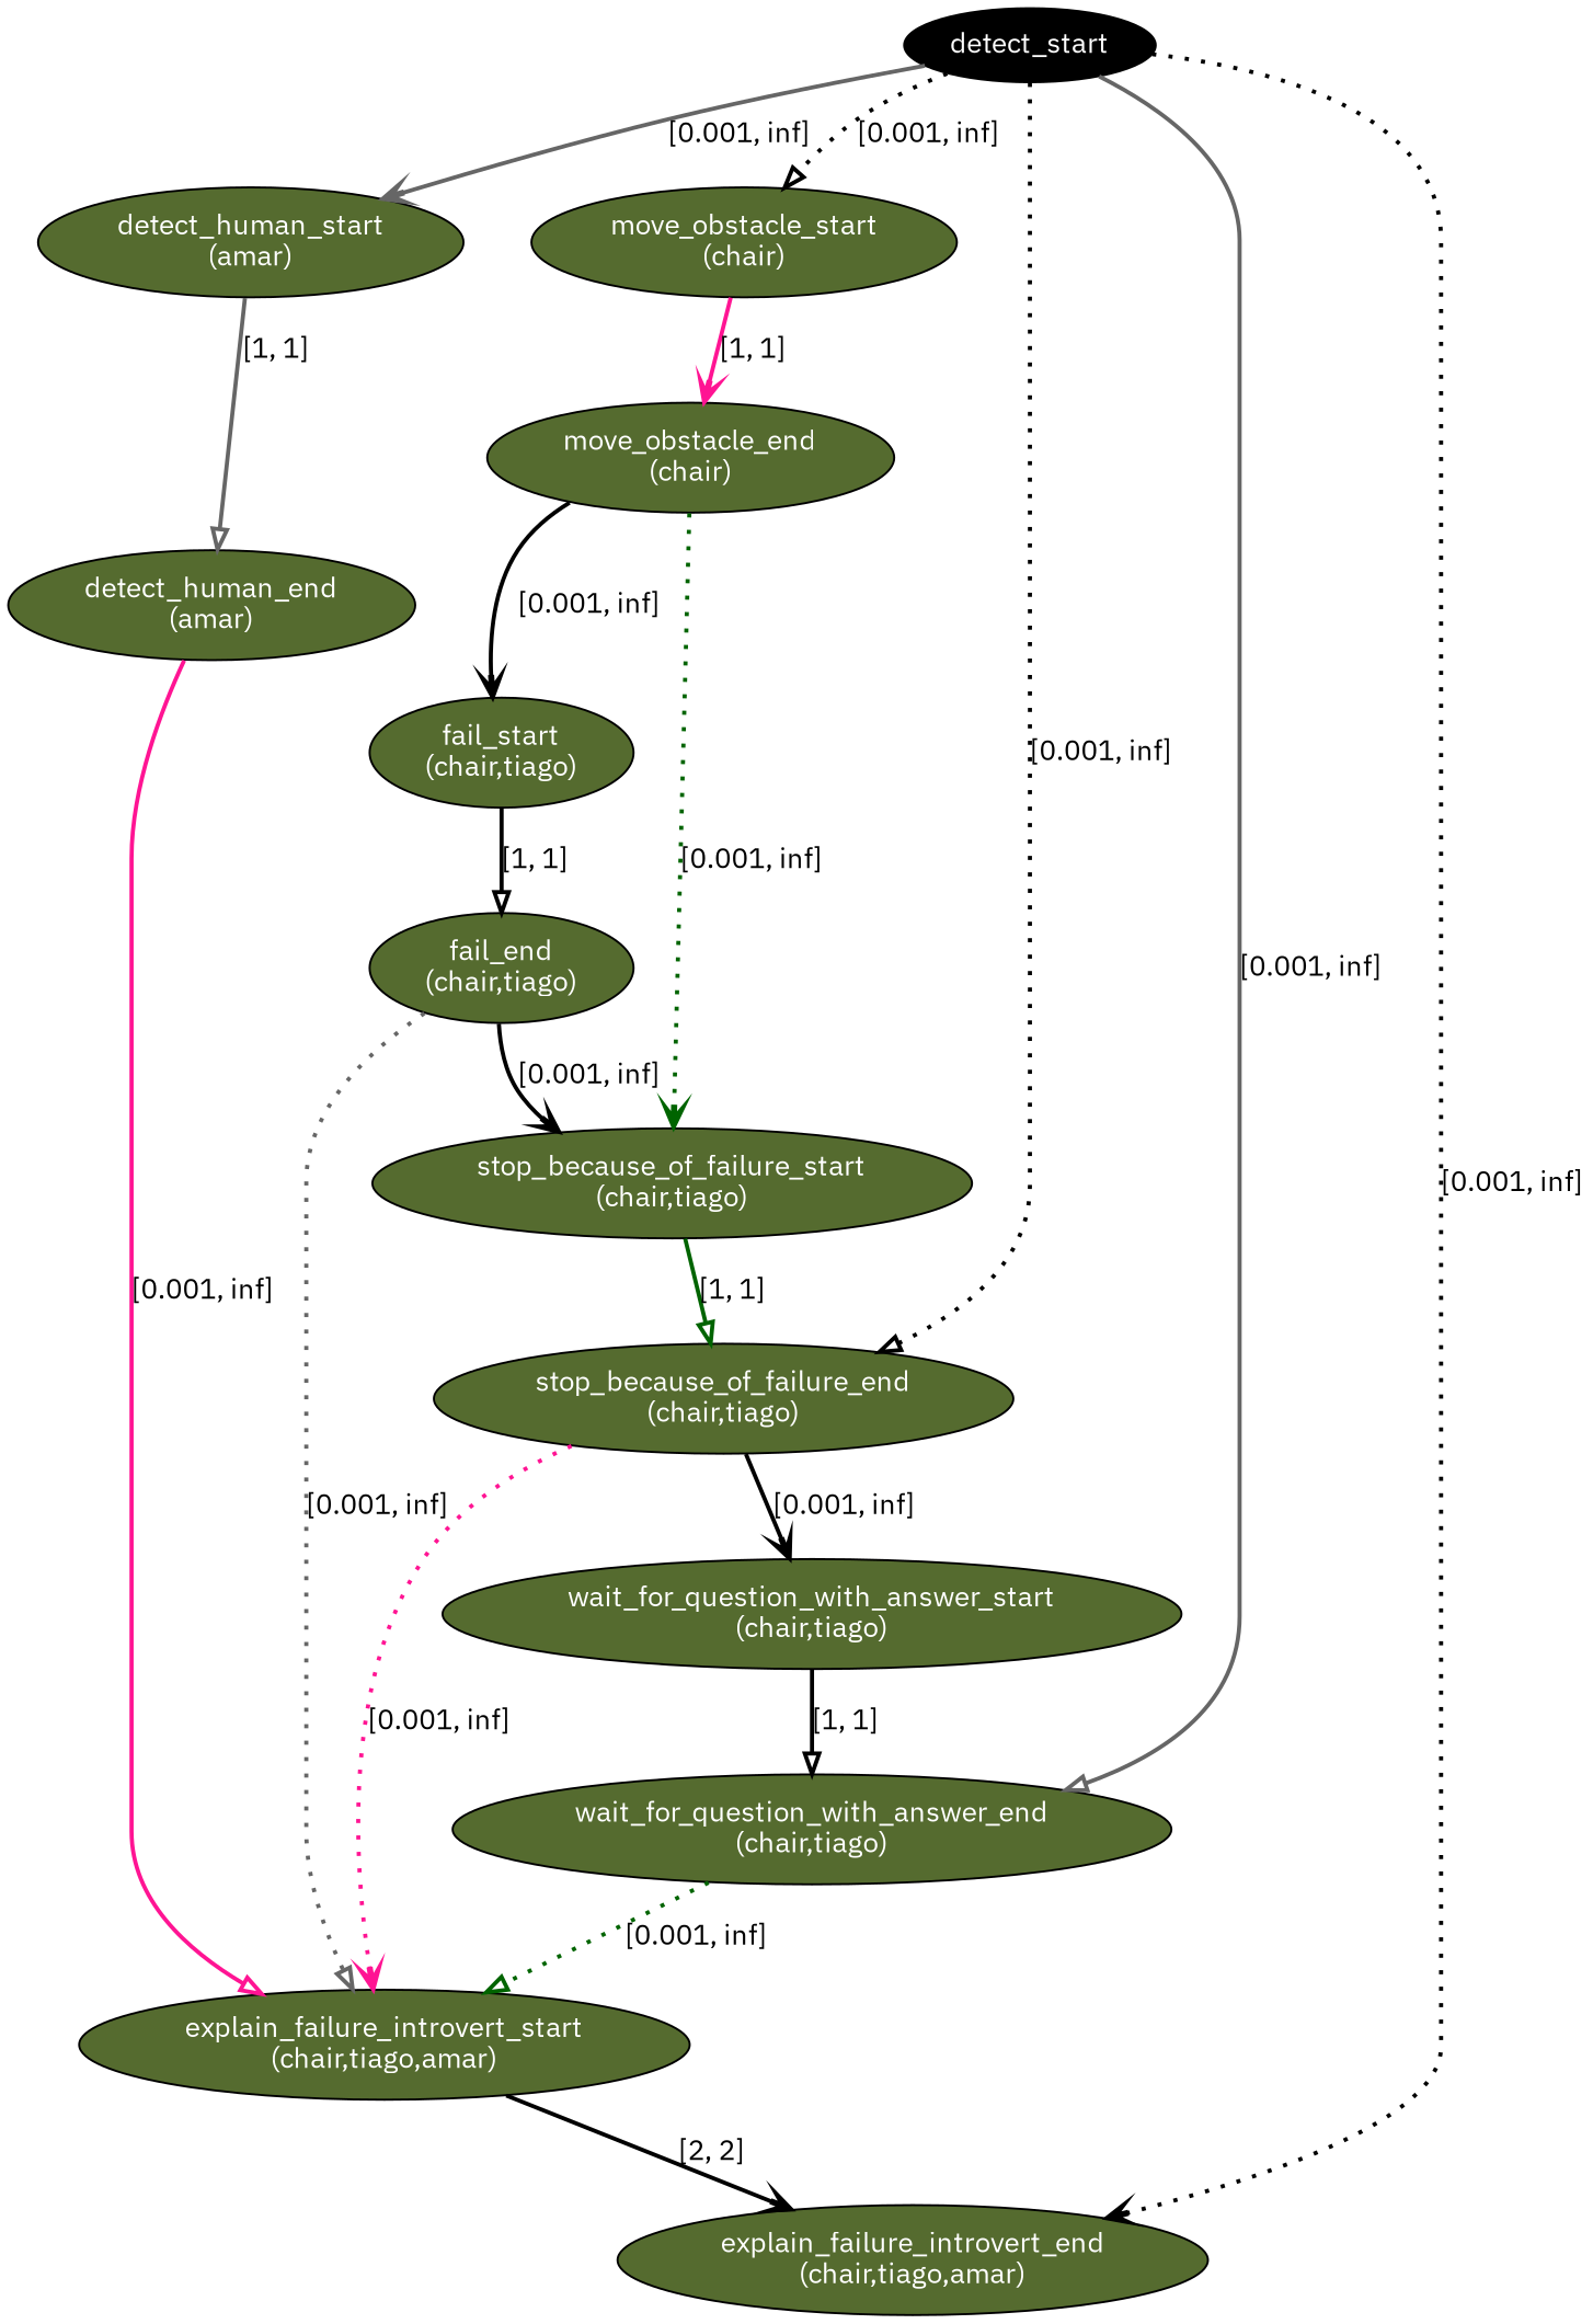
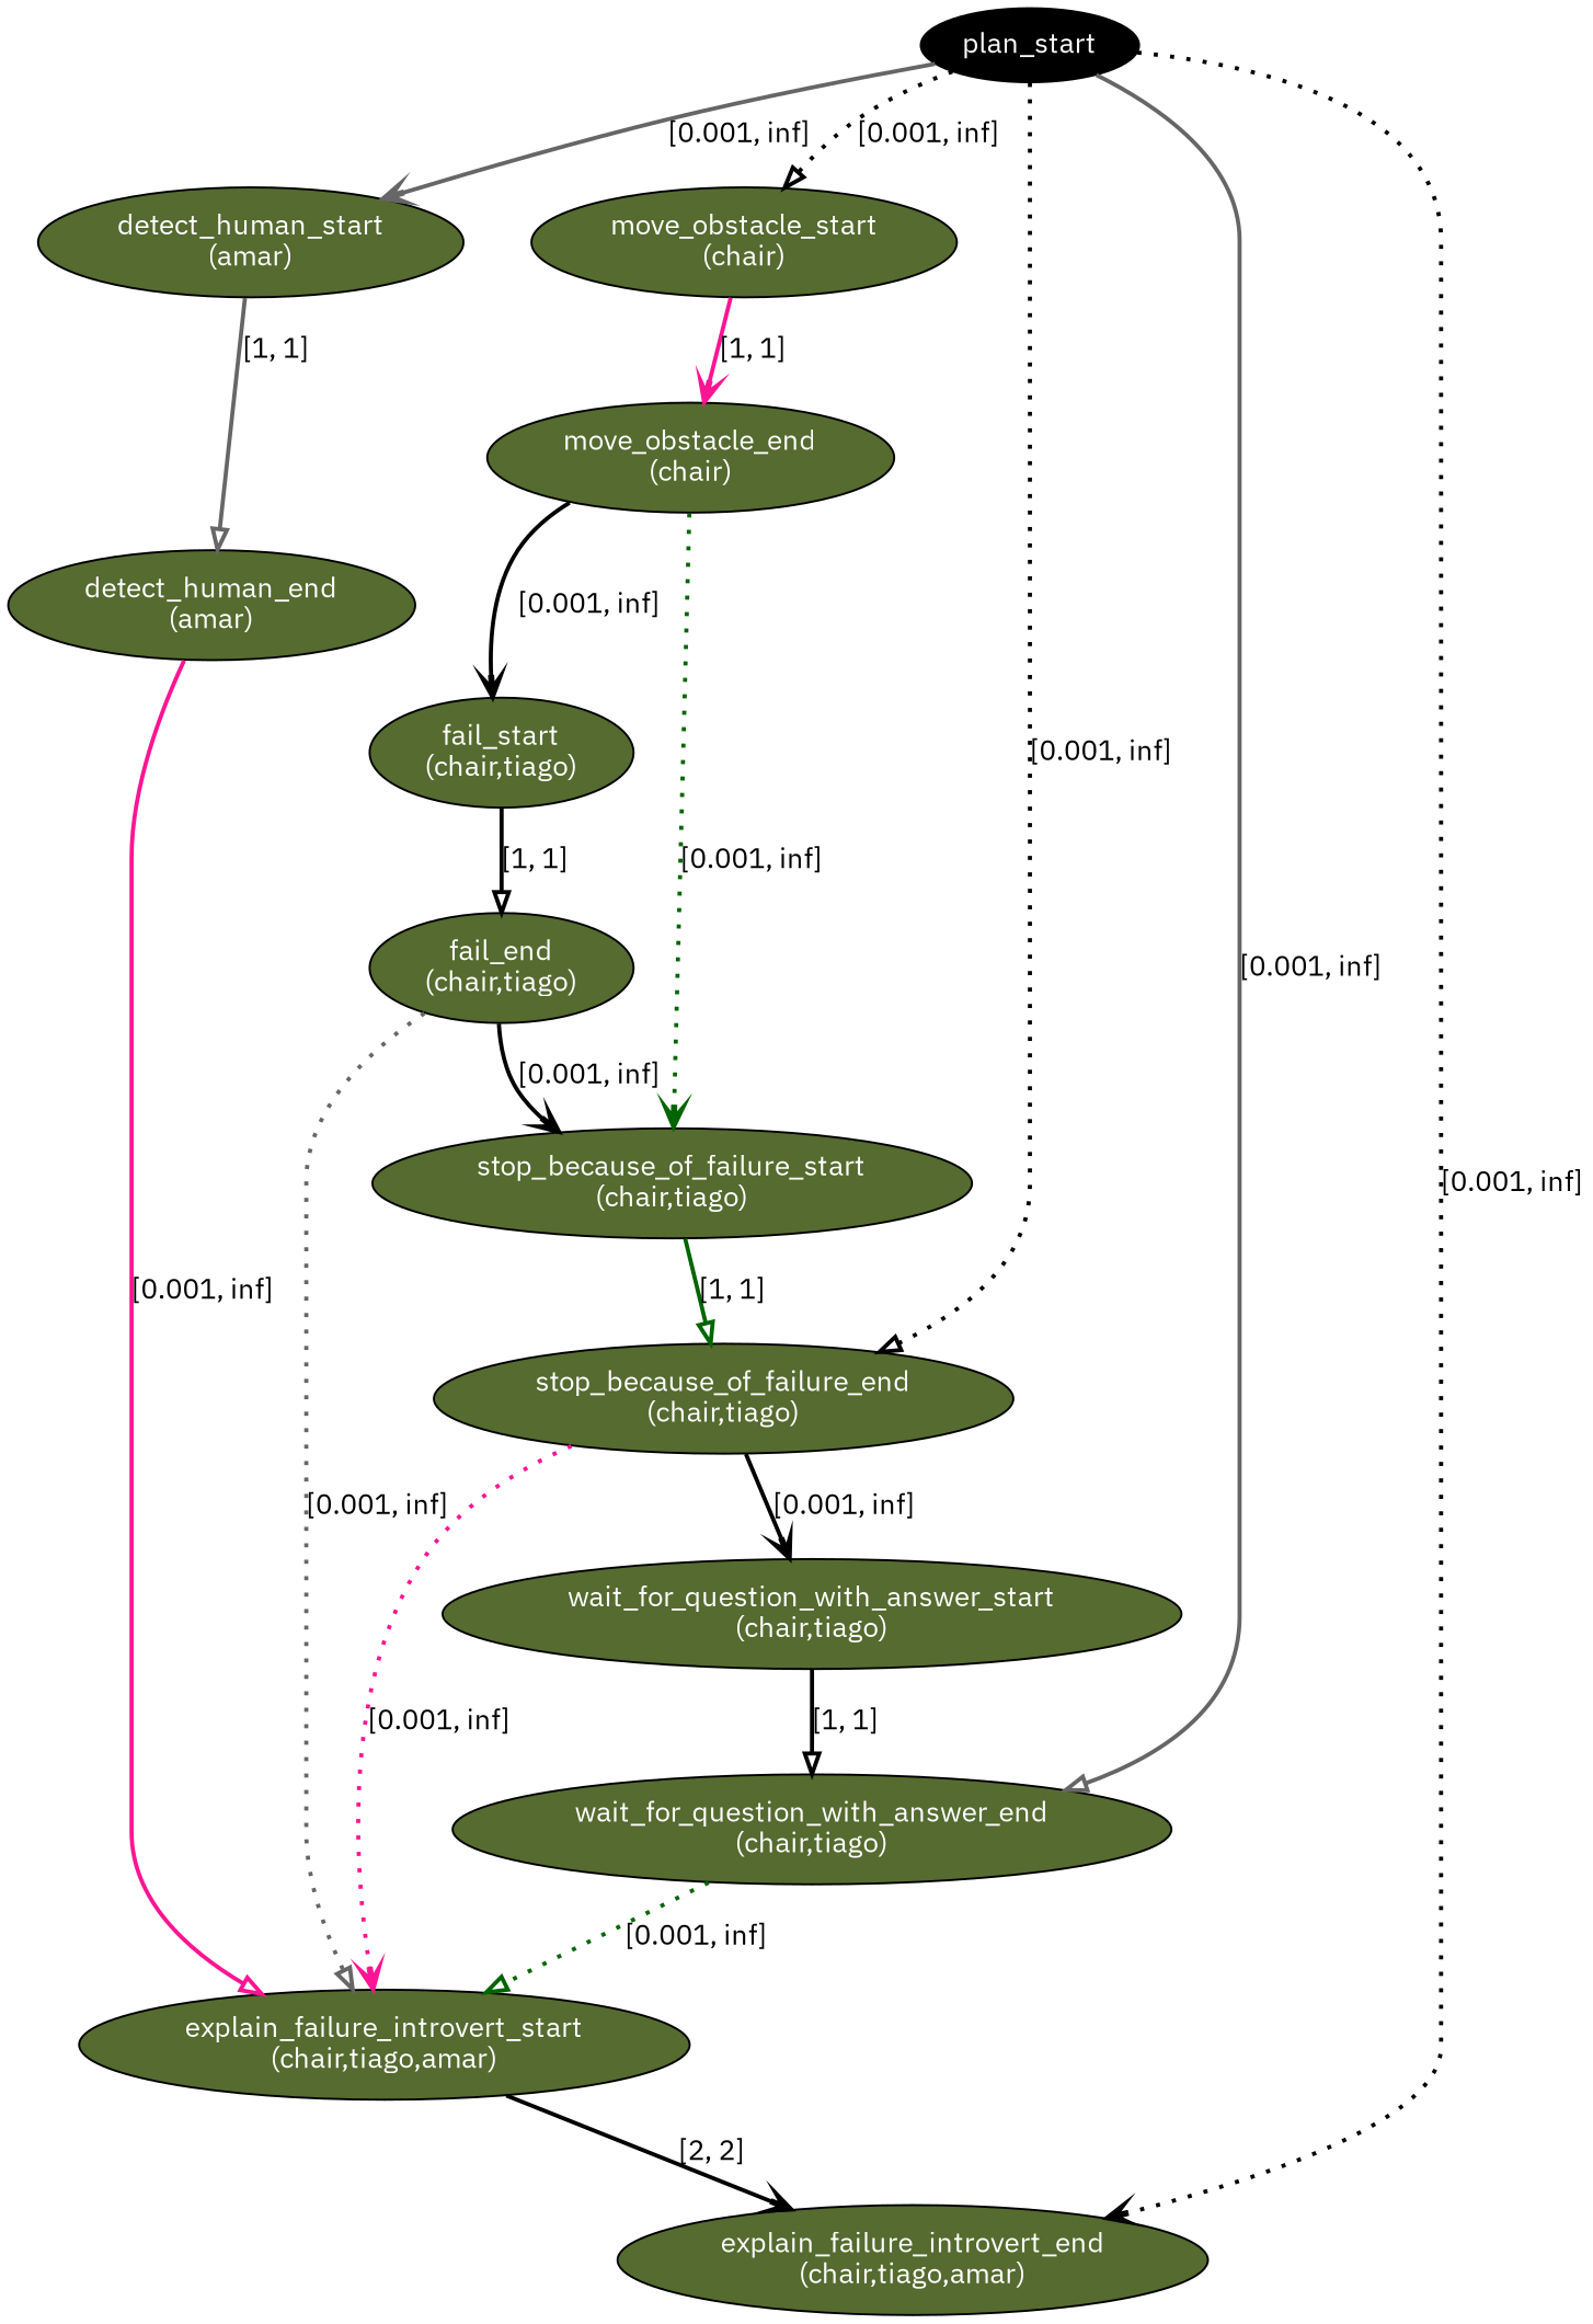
  digraph {
    fontname="IBM Plex Sans"
    node [fillcolor=darkolivegreen fontcolor=white style=filled fontname="IBM Plex Sans"]
    edge [color=black penwidth=2 style=solid arrowhead=onormal fontname="IBM Plex Sans"]
-   n1 [fillcolor=black label=detect_start]
+   n1 [fillcolor=black label=plan_start]
    n2 [label="detect_human_start\n(amar)"]
    n3 [label="move_obstacle_start\n(chair)"]
    n4 [label="stop_because_of_failure_end\n(chair,tiago)"]
    n5 [label="wait_for_question_with_answer_end\n(chair,tiago)"]
    n6 [label="explain_failure_introvert_end\n(chair,tiago,amar)"]
    n7 [label="detect_human_end\n(amar)"]
    n8 [label="explain_failure_introvert_start\n(chair,tiago,amar)"]
    n9 [label="move_obstacle_end\n(chair)"]
    n10 [label="fail_start\n(chair,tiago)"]
    n11 [label="stop_because_of_failure_start\n(chair,tiago)"]
    n12 [label="fail_end\n(chair,tiago)"]
    n13 [label="wait_for_question_with_answer_start\n(chair,tiago)"]
    n1 -> n2 [color=gray40 label="[0.001, inf]" arrowhead=vee]
    n1 -> n3 [label="[0.001, inf]" style=dotted]
    n1 -> n4 [label="[0.001, inf]" style=dotted]
    n1 -> n5 [color=gray40 label="[0.001, inf]"]
    n1 -> n6 [label="[0.001, inf]" style=dotted arrowhead=vee]
    n2 -> n7 [color=gray40 label="[1, 1]"]
    n3 -> n9 [color=deeppink label="[1, 1]" arrowhead=vee]
    n4 -> n8 [color=deeppink label="[0.001, inf]" style=dotted arrowhead=vee]
    n4 -> n13 [label="[0.001, inf]" arrowhead=vee]
    n5 -> n8 [color=darkgreen label="[0.001, inf]" style=dotted]
    n7 -> n8 [color=deeppink label="[0.001, inf]" style=bold]
    n8 -> n6 [label="[2, 2]" arrowhead=vee]
    n9 -> n10 [label="[0.001, inf]" style=bold arrowhead=vee]
    n9 -> n11 [color=darkgreen label="[0.001, inf]" style=dotted arrowhead=vee]
    n10 -> n12 [label="[1, 1]" style=bold]
    n11 -> n4 [color=darkgreen label="[1, 1]" style=bold]
    n12 -> n8 [color=gray40 label="[0.001, inf]" style=dotted]
    n12 -> n11 [label="[0.001, inf]" style=bold arrowhead=vee]
    n13 -> n5 [label="[1, 1]"]
  }
